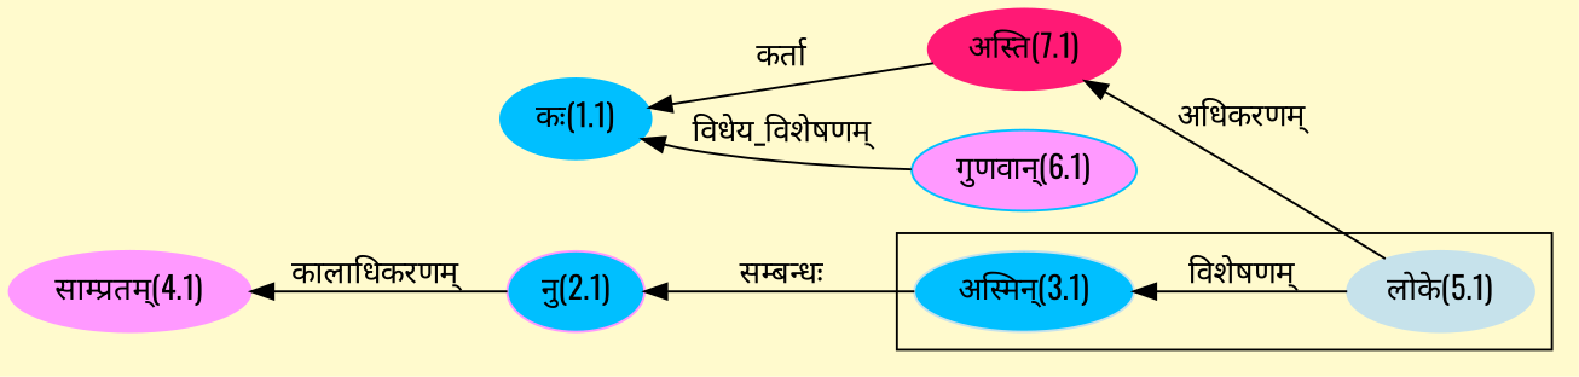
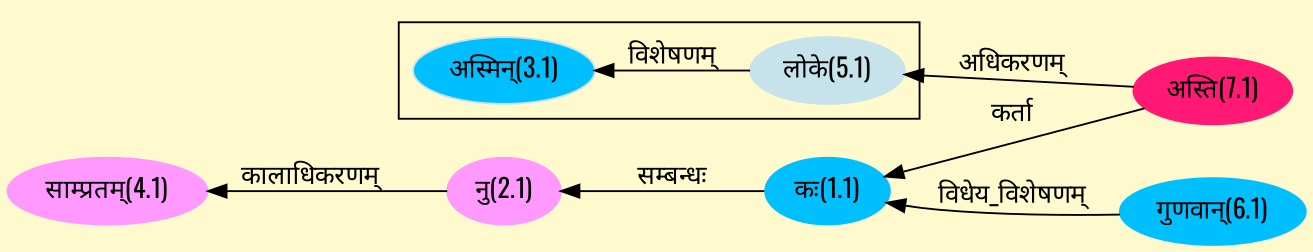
  digraph {
    bgcolor=lemonchiffon1
    compound=true
    fontname=Oswald
    rankdir=LR
    node [color="#C6E2EB" fontname=Oswald style=filled]
    edge [dir=back fontname=Oswald]
    n1 [fillcolor="#00BFFF" label="अस्मिन्(3.1)"]
    n2 [label="लोके(5.1)"]
    n3 [color="#FF1975" label="अस्ति(7.1)"]
    n4 [color="#00BFFF" label="कः(1.1)"]
-   n5 [color="#00BFFF" label="गुणवान्(6.1)" fillcolor="#FF99FF"]
-   n6 [color="#FF99FF" label="नु(2.1)" fillcolor="#00BFFF"]
+   n5 [color="#00BFFF" label="गुणवान्(6.1)"]
+   n6 [color="#FF99FF" label="नु(2.1)"]
    n7 [color="#FF99FF" label="साम्प्रतम्(4.1)"]
    subgraph cluster_1 {
      n1
      n2
    }
    n1 -> n2 [label="विशेषणम्"]
-   n3 -> n2 [label="अधिकरणम्"]
+   n2 -> n3 [label="अधिकरणम्"]
    n4 -> n3 [label="कर्ता"]
    n4 -> n5 [label="विधेय_विशेषणम्"]
-   n6 -> n1 [label="सम्बन्धः"]
+   n6 -> n4 [label="सम्बन्धः"]
    n7 -> n6 [label="कालाधिकरणम्"]
  }
